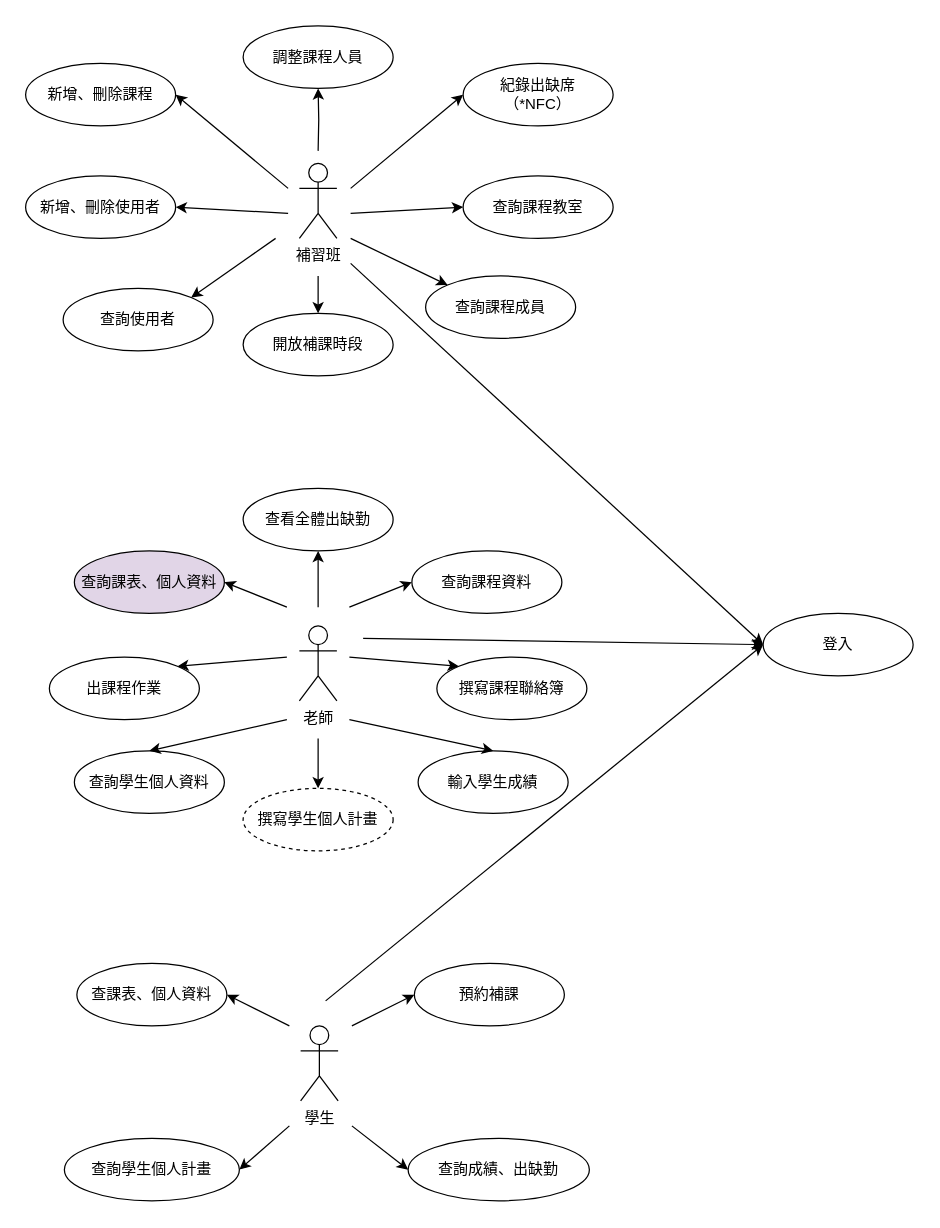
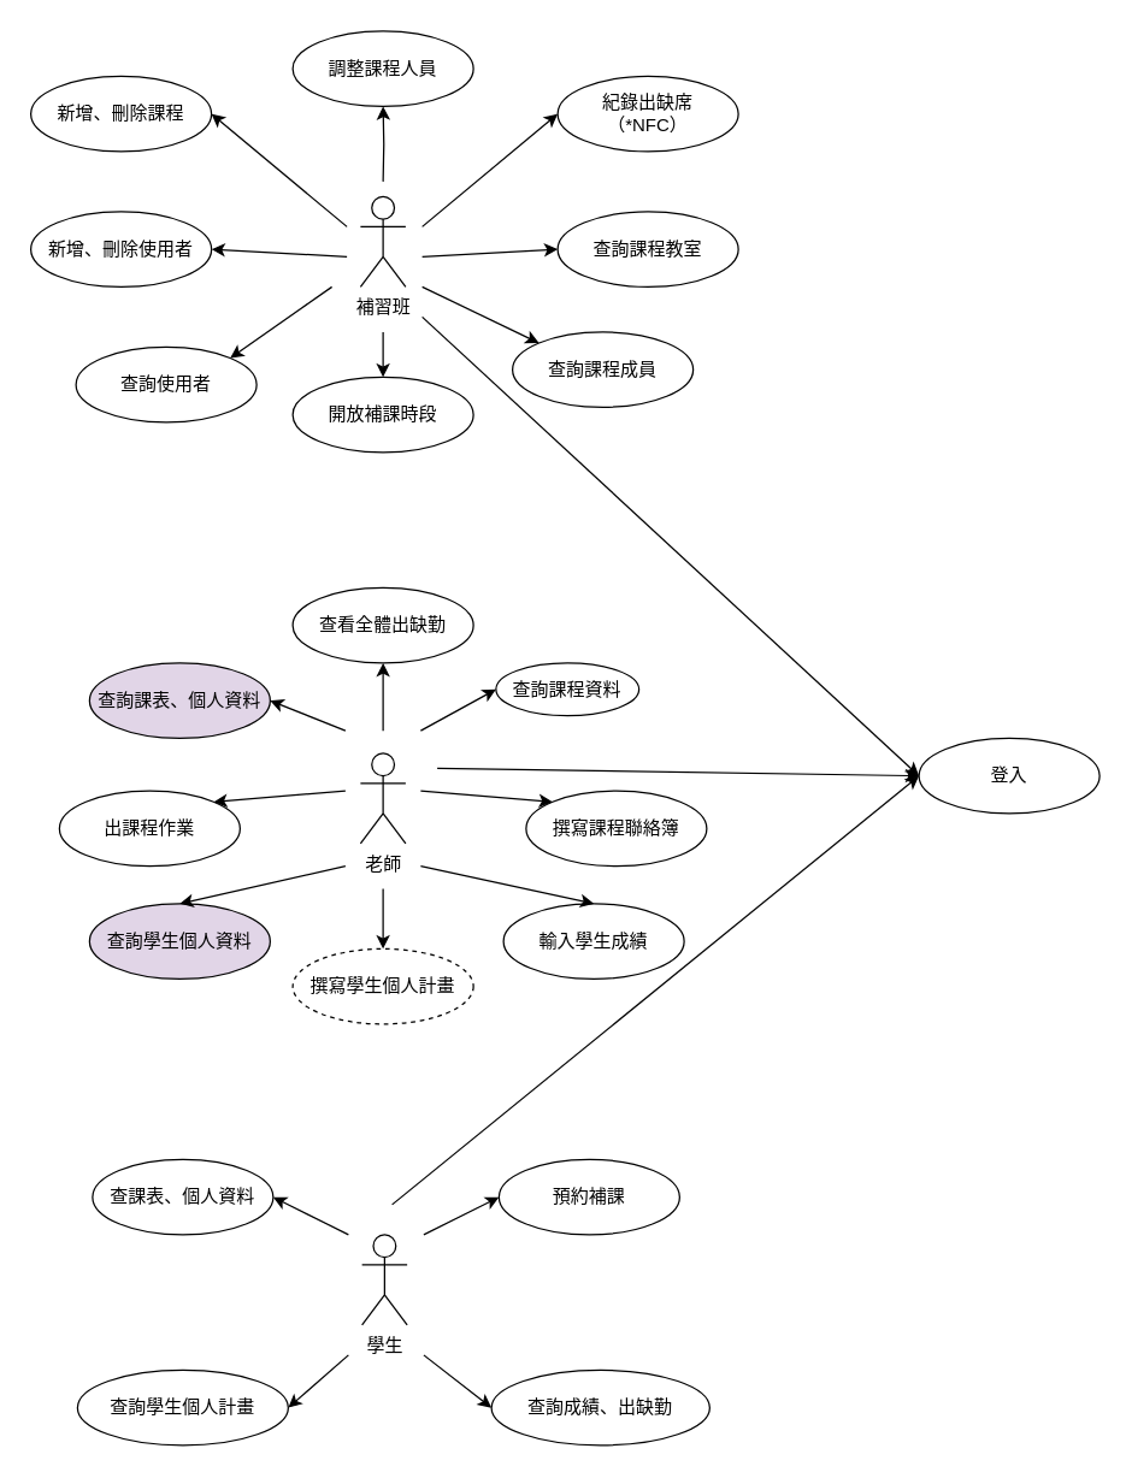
  <mxCell id="0" />
  <mxCell id="1" parent="0" />
  <mxCell id="2" value="" style="group" parent="1" vertex="1" connectable="0"><mxGeometry x="20" y="20" width="470" height="290" as="geometry" /></mxCell>
  <mxCell id="3" style="edgeStyle=orthogonalEdgeStyle;rounded=0;orthogonalLoop=1;jettySize=auto;html=1;entryX=0.5;entryY=1;entryDx=0;entryDy=0;" parent="2" target="7" edge="1"><mxGeometry relative="1" as="geometry"><mxPoint x="234" y="100" as="sourcePoint" /></mxGeometry></mxCell>
  <mxCell id="4" value="補習班" style="shape=umlActor;verticalLabelPosition=bottom;verticalAlign=top;html=1;outlineConnect=0;" parent="2" vertex="1"><mxGeometry x="219" y="110" width="30" height="60" as="geometry" /></mxCell>
  <mxCell id="5" value="新增、刪除使用者" style="ellipse;whiteSpace=wrap;html=1;" parent="2" vertex="1"><mxGeometry y="120" width="120" height="50" as="geometry" /></mxCell>
  <mxCell id="6" value="新增、刪除課程" style="ellipse;whiteSpace=wrap;html=1;" parent="2" vertex="1"><mxGeometry y="30" width="120" height="50" as="geometry" /></mxCell>
  <mxCell id="7" value="調整課程人員" style="ellipse;whiteSpace=wrap;html=1;" parent="2" vertex="1"><mxGeometry x="174" width="120" height="50" as="geometry" /></mxCell>
  <mxCell id="8" value="紀錄出缺席&lt;br&gt;（*NFC）" style="ellipse;whiteSpace=wrap;html=1;" parent="2" vertex="1"><mxGeometry x="350" y="30" width="120" height="50" as="geometry" /></mxCell>
  <mxCell id="9" value="查詢課程教室" style="ellipse;whiteSpace=wrap;html=1;" parent="2" vertex="1"><mxGeometry x="350" y="120" width="120" height="50" as="geometry" /></mxCell>
  <mxCell id="10" value="開放補課時段" style="ellipse;whiteSpace=wrap;html=1;" parent="2" vertex="1"><mxGeometry x="174" y="230" width="120" height="50" as="geometry" /></mxCell>
  <mxCell id="11" value="" style="endArrow=classic;html=1;entryX=0;entryY=0.5;entryDx=0;entryDy=0;" parent="2" target="8" edge="1"><mxGeometry width="50" height="50" relative="1" as="geometry"><mxPoint x="260" y="130" as="sourcePoint" /><mxPoint x="260" y="160" as="targetPoint" /></mxGeometry></mxCell>
  <mxCell id="12" value="" style="endArrow=classic;html=1;entryX=1;entryY=0.5;entryDx=0;entryDy=0;" parent="2" target="6" edge="1"><mxGeometry width="50" height="50" relative="1" as="geometry"><mxPoint x="210" y="130" as="sourcePoint" /><mxPoint x="360" y="115" as="targetPoint" /></mxGeometry></mxCell>
  <mxCell id="13" value="" style="endArrow=classic;html=1;entryX=0;entryY=0.5;entryDx=0;entryDy=0;" parent="2" target="9" edge="1"><mxGeometry width="50" height="50" relative="1" as="geometry"><mxPoint x="260" y="150" as="sourcePoint" /><mxPoint x="370" y="125" as="targetPoint" /></mxGeometry></mxCell>
  <mxCell id="14" value="" style="endArrow=classic;html=1;entryX=1;entryY=0.5;entryDx=0;entryDy=0;" parent="2" target="5" edge="1"><mxGeometry width="50" height="50" relative="1" as="geometry"><mxPoint x="210" y="150" as="sourcePoint" /><mxPoint x="380" y="135" as="targetPoint" /></mxGeometry></mxCell>
  <mxCell id="15" value="" style="endArrow=classic;html=1;entryX=0.5;entryY=0;entryDx=0;entryDy=0;" parent="2" target="10" edge="1"><mxGeometry width="50" height="50" relative="1" as="geometry"><mxPoint x="234" y="200" as="sourcePoint" /><mxPoint x="390" y="145" as="targetPoint" /></mxGeometry></mxCell>
  <mxCell id="16" value="查詢課程成員" style="ellipse;whiteSpace=wrap;html=1;" parent="2" vertex="1"><mxGeometry x="320" y="200" width="120" height="50" as="geometry" /></mxCell>
  <mxCell id="17" value="查詢使用者" style="ellipse;whiteSpace=wrap;html=1;" parent="2" vertex="1"><mxGeometry x="30" y="210" width="120" height="50" as="geometry" /></mxCell>
  <mxCell id="18" value="" style="endArrow=classic;html=1;entryX=1;entryY=0;entryDx=0;entryDy=0;" parent="2" target="17" edge="1"><mxGeometry width="50" height="50" relative="1" as="geometry"><mxPoint x="200" y="170" as="sourcePoint" /><mxPoint x="120" y="190" as="targetPoint" /></mxGeometry></mxCell>
  <mxCell id="19" value="" style="endArrow=classic;html=1;entryX=0;entryY=0;entryDx=0;entryDy=0;" parent="2" target="16" edge="1"><mxGeometry width="50" height="50" relative="1" as="geometry"><mxPoint x="260" y="170" as="sourcePoint" /><mxPoint x="310" y="170" as="targetPoint" /></mxGeometry></mxCell>
  <mxCell id="20" value="" style="group" parent="1" vertex="1" connectable="0"><mxGeometry x="39" y="390" width="469" height="290" as="geometry" /></mxCell>
  <mxCell id="21" value="老師" style="shape=umlActor;verticalLabelPosition=bottom;verticalAlign=top;html=1;outlineConnect=0;" parent="20" vertex="1"><mxGeometry x="200" y="110" width="30" height="60" as="geometry" /></mxCell>
  <mxCell id="22" value="查詢課表、個人資料" style="ellipse;whiteSpace=wrap;html=1;fillColor=#e1d5e7;" parent="20" vertex="1"><mxGeometry x="20" y="50" width="120" height="50" as="geometry" /></mxCell>
- <mxCell id="23" value="查詢學生個人資料" style="ellipse;whiteSpace=wrap;html=1;" parent="20" vertex="1"><mxGeometry x="20" y="210" width="120" height="50" as="geometry" /></mxCell>
- <mxCell id="24" value="查詢課程資料" style="ellipse;whiteSpace=wrap;html=1;" parent="20" vertex="1"><mxGeometry x="290" y="50" width="120" height="50" as="geometry" /></mxCell>
+ <mxCell id="23" value="查詢學生個人資料" style="ellipse;whiteSpace=wrap;html=1;fillColor=#e1d5e7;" parent="20" vertex="1"><mxGeometry x="20" y="210" width="120" height="50" as="geometry" /></mxCell>
+ <mxCell id="24" value="查詢課程資料" style="ellipse;whiteSpace=wrap;html=1;" parent="20" vertex="1"><mxGeometry x="290" y="50" width="95" height="35" as="geometry" /></mxCell>
  <mxCell id="25" value="輸入學生成績&lt;span style=&quot;color: rgba(0 , 0 , 0 , 0) ; font-family: monospace ; font-size: 0px&quot;&gt;%3CmxGraphModel%3E%3Croot%3E%3CmxCell%20id%3D%220%22%2F%3E%3CmxCell%20id%3D%221%22%20parent%3D%220%22%2F%3E%3CmxCell%20id%3D%222%22%20value%3D%22%E6%9F%A5%E8%A9%A2%E8%AA%B2%E8%A1%A8%E3%80%81%E5%80%8B%E4%BA%BA%E8%B3%87%E6%96%99%22%20style%3D%22ellipse%3BwhiteSpace%3Dwrap%3Bhtml%3D1%3B%22%20vertex%3D%221%22%20parent%3D%221%22%3E%3CmxGeometry%20x%3D%22190%22%20y%3D%22550%22%20width%3D%22120%22%20height%3D%2250%22%20as%3D%22geometry%22%2F%3E%3C%2FmxCell%3E%3C%2Froot%3E%3C%2FmxGraphModel%3E&lt;/span&gt;" style="ellipse;whiteSpace=wrap;html=1;" parent="20" vertex="1"><mxGeometry x="295" y="210" width="120" height="50" as="geometry" /></mxCell>
  <mxCell id="26" value="出課程作業" style="ellipse;whiteSpace=wrap;html=1;" parent="20" vertex="1"><mxGeometry y="135" width="120" height="50" as="geometry" /></mxCell>
  <mxCell id="27" value="查看全體出缺勤" style="ellipse;whiteSpace=wrap;html=1;" parent="20" vertex="1"><mxGeometry x="155" width="120" height="50" as="geometry" /></mxCell>
  <mxCell id="28" value="撰寫課程聯絡簿" style="ellipse;whiteSpace=wrap;html=1;" parent="20" vertex="1"><mxGeometry x="310" y="135" width="120" height="50" as="geometry" /></mxCell>
  <mxCell id="29" value="" style="endArrow=classic;html=1;entryX=0.5;entryY=1;entryDx=0;entryDy=0;" parent="20" target="27" edge="1"><mxGeometry width="50" height="50" relative="1" as="geometry"><mxPoint x="215" y="95" as="sourcePoint" /><mxPoint x="240" y="155" as="targetPoint" /></mxGeometry></mxCell>
  <mxCell id="30" value="" style="endArrow=classic;html=1;entryX=0;entryY=0.5;entryDx=0;entryDy=0;" parent="20" target="24" edge="1"><mxGeometry width="50" height="50" relative="1" as="geometry"><mxPoint x="240" y="95" as="sourcePoint" /><mxPoint x="250" y="165" as="targetPoint" /></mxGeometry></mxCell>
  <mxCell id="31" value="" style="endArrow=classic;html=1;entryX=1;entryY=0.5;entryDx=0;entryDy=0;" parent="20" target="22" edge="1"><mxGeometry width="50" height="50" relative="1" as="geometry"><mxPoint x="190" y="95" as="sourcePoint" /><mxPoint x="260" y="175" as="targetPoint" /></mxGeometry></mxCell>
  <mxCell id="32" value="" style="endArrow=classic;html=1;entryX=0;entryY=0;entryDx=0;entryDy=0;" parent="20" target="28" edge="1"><mxGeometry width="50" height="50" relative="1" as="geometry"><mxPoint x="240" y="135" as="sourcePoint" /><mxPoint x="270" y="185" as="targetPoint" /></mxGeometry></mxCell>
  <mxCell id="33" value="" style="endArrow=classic;html=1;entryX=1;entryY=0;entryDx=0;entryDy=0;" parent="20" target="26" edge="1"><mxGeometry width="50" height="50" relative="1" as="geometry"><mxPoint x="190" y="135" as="sourcePoint" /><mxPoint x="280" y="195" as="targetPoint" /></mxGeometry></mxCell>
  <mxCell id="34" value="" style="endArrow=classic;html=1;entryX=0.5;entryY=0;entryDx=0;entryDy=0;" parent="20" target="23" edge="1"><mxGeometry width="50" height="50" relative="1" as="geometry"><mxPoint x="190" y="185" as="sourcePoint" /><mxPoint x="290" y="205" as="targetPoint" /></mxGeometry></mxCell>
  <mxCell id="35" value="" style="endArrow=classic;html=1;entryX=0.5;entryY=0;entryDx=0;entryDy=0;" parent="20" target="25" edge="1"><mxGeometry width="50" height="50" relative="1" as="geometry"><mxPoint x="240" y="185" as="sourcePoint" /><mxPoint x="300" y="215" as="targetPoint" /></mxGeometry></mxCell>
  <mxCell id="36" value="撰寫學生個人計畫" style="ellipse;whiteSpace=wrap;html=1;dashed=1;" parent="20" vertex="1"><mxGeometry x="155" y="240" width="120" height="50" as="geometry" /></mxCell>
  <mxCell id="37" value="" style="endArrow=classic;html=1;entryX=0.5;entryY=0;entryDx=0;entryDy=0;" parent="20" target="36" edge="1"><mxGeometry width="50" height="50" relative="1" as="geometry"><mxPoint x="215" y="200" as="sourcePoint" /><mxPoint x="231" y="210" as="targetPoint" /></mxGeometry></mxCell>
  <mxCell id="38" value="" style="endArrow=classic;html=1;entryX=0;entryY=0.5;entryDx=0;entryDy=0;" edge="1" parent="20" target="49"><mxGeometry width="50" height="50" relative="1" as="geometry"><mxPoint x="251" y="120" as="sourcePoint" /><mxPoint x="481" y="90" as="targetPoint" /></mxGeometry></mxCell>
  <mxCell id="39" value="" style="group" parent="1" vertex="1" connectable="0"><mxGeometry x="51" y="770" width="420" height="190" as="geometry" /></mxCell>
  <mxCell id="40" value="學生" style="shape=umlActor;verticalLabelPosition=bottom;verticalAlign=top;html=1;outlineConnect=0;" parent="39" vertex="1"><mxGeometry x="189" y="50" width="30" height="60" as="geometry" /></mxCell>
  <mxCell id="41" value="查課表、個人資料" style="ellipse;whiteSpace=wrap;html=1;" parent="39" vertex="1"><mxGeometry x="10" width="120" height="50" as="geometry" /></mxCell>
  <mxCell id="42" value="查詢學生個人計畫" style="ellipse;whiteSpace=wrap;html=1;" parent="39" vertex="1"><mxGeometry y="140" width="140" height="50" as="geometry" /></mxCell>
  <mxCell id="43" value="查詢成績、出缺勤" style="ellipse;whiteSpace=wrap;html=1;" parent="39" vertex="1"><mxGeometry x="275" y="140" width="145" height="50" as="geometry" /></mxCell>
  <mxCell id="44" value="預約補課" style="ellipse;whiteSpace=wrap;html=1;" parent="39" vertex="1"><mxGeometry x="280" width="120" height="50" as="geometry" /></mxCell>
  <mxCell id="45" value="" style="endArrow=classic;html=1;entryX=0;entryY=0.5;entryDx=0;entryDy=0;" parent="39" target="44" edge="1"><mxGeometry width="50" height="50" relative="1" as="geometry"><mxPoint x="230" y="50" as="sourcePoint" /><mxPoint x="320" y="150" as="targetPoint" /></mxGeometry></mxCell>
  <mxCell id="46" value="" style="endArrow=classic;html=1;entryX=0;entryY=0.5;entryDx=0;entryDy=0;" parent="39" target="43" edge="1"><mxGeometry width="50" height="50" relative="1" as="geometry"><mxPoint x="230" y="130" as="sourcePoint" /><mxPoint x="290" y="35" as="targetPoint" /></mxGeometry></mxCell>
  <mxCell id="47" value="" style="endArrow=classic;html=1;entryX=1;entryY=0.5;entryDx=0;entryDy=0;" parent="39" target="42" edge="1"><mxGeometry width="50" height="50" relative="1" as="geometry"><mxPoint x="180" y="130" as="sourcePoint" /><mxPoint x="300" y="45" as="targetPoint" /></mxGeometry></mxCell>
  <mxCell id="48" value="" style="endArrow=classic;html=1;entryX=1;entryY=0.5;entryDx=0;entryDy=0;" parent="39" target="41" edge="1"><mxGeometry width="50" height="50" relative="1" as="geometry"><mxPoint x="180" y="50" as="sourcePoint" /><mxPoint x="310" y="55" as="targetPoint" /></mxGeometry></mxCell>
  <mxCell id="49" value="登入" style="ellipse;whiteSpace=wrap;html=1;" vertex="1" parent="1"><mxGeometry x="610" y="490" width="120" height="50" as="geometry" /></mxCell>
  <mxCell id="50" value="" style="endArrow=classic;html=1;entryX=0;entryY=0.5;entryDx=0;entryDy=0;" edge="1" parent="1" target="49"><mxGeometry width="50" height="50" relative="1" as="geometry"><mxPoint x="280" y="210" as="sourcePoint" /><mxPoint x="450" y="320" as="targetPoint" /></mxGeometry></mxCell>
  <mxCell id="51" value="" style="endArrow=classic;html=1;entryX=0;entryY=0.5;entryDx=0;entryDy=0;" edge="1" parent="1" target="49"><mxGeometry width="50" height="50" relative="1" as="geometry"><mxPoint x="260" y="800" as="sourcePoint" /><mxPoint x="370" y="720" as="targetPoint" /></mxGeometry></mxCell>
